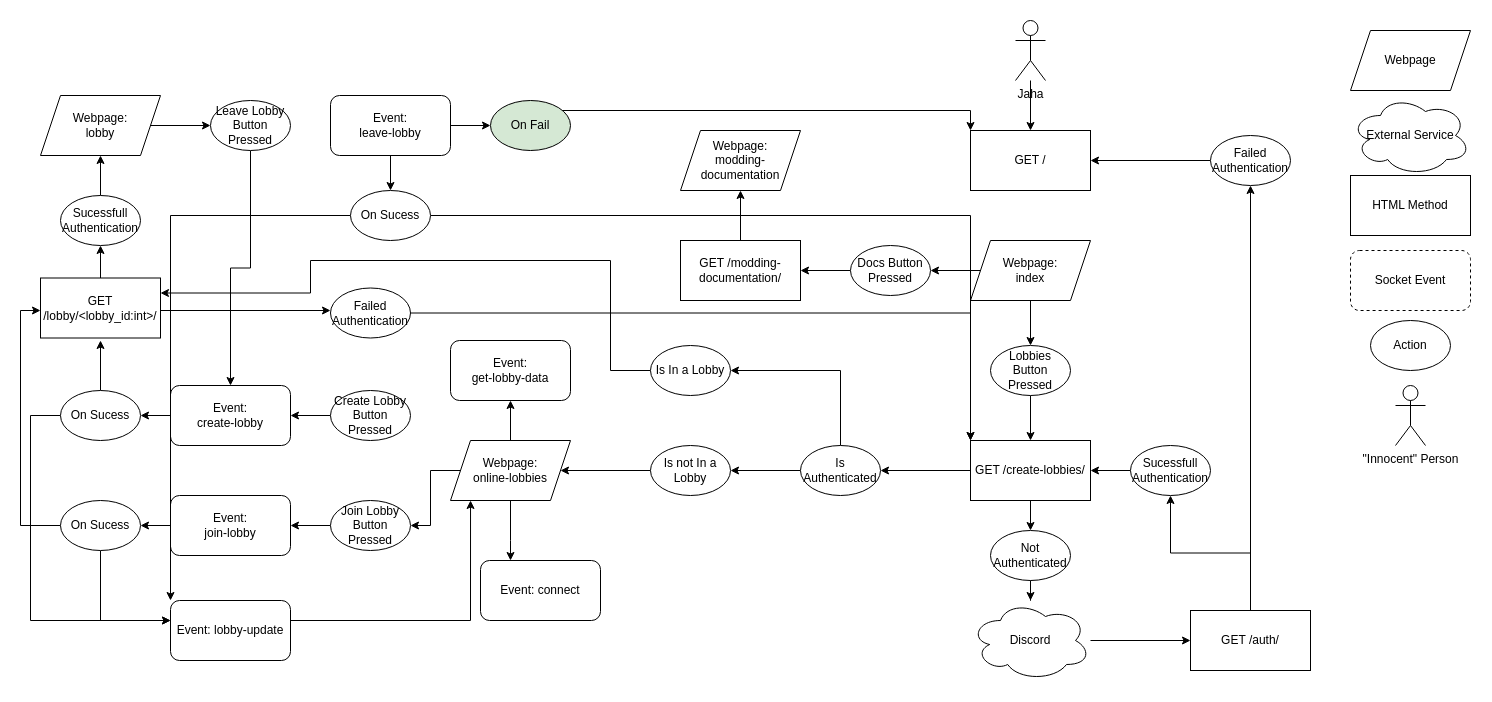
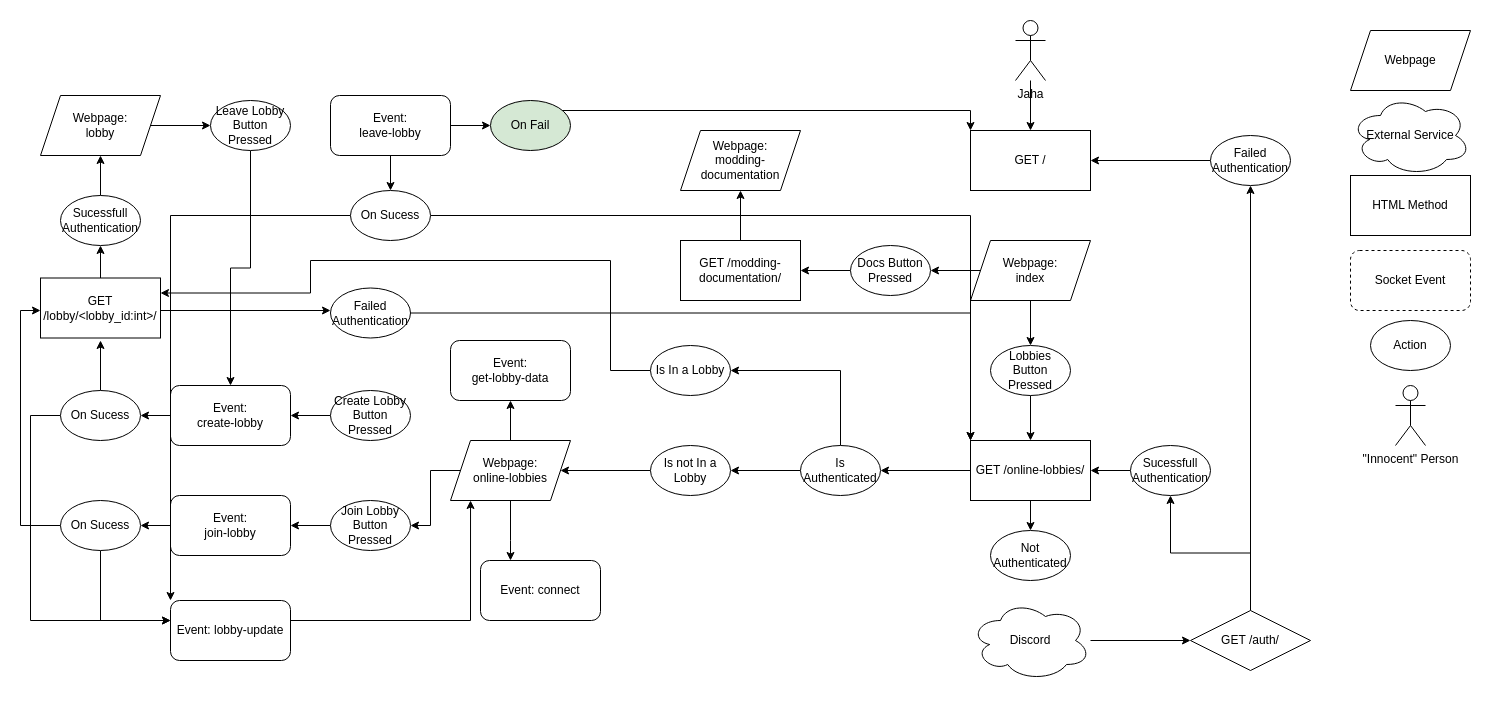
  <mxCell id="0" />
  <mxCell id="1" parent="0" />
  <mxCell id="2" value="" style="edgeStyle=orthogonalEdgeStyle;rounded=0;orthogonalLoop=1;jettySize=auto;html=1;" parent="1" source="4" target="16" edge="1"><mxGeometry relative="1" as="geometry" /></mxCell>
  <mxCell id="3" value="" style="edgeStyle=orthogonalEdgeStyle;rounded=0;orthogonalLoop=1;jettySize=auto;html=1;" parent="1" source="4" target="19" edge="1"><mxGeometry relative="1" as="geometry" /></mxCell>
- <mxCell id="4" value="GET /create-lobbies/" style="rounded=0;whiteSpace=wrap;html=1;" parent="1" vertex="1"><mxGeometry x="970" y="440" width="120" height="60" as="geometry" /></mxCell>
+ <mxCell id="4" value="GET /online-lobbies/" style="rounded=0;whiteSpace=wrap;html=1;" parent="1" vertex="1"><mxGeometry x="970" y="440" width="120" height="60" as="geometry" /></mxCell>
  <mxCell id="5" value="" style="edgeStyle=orthogonalEdgeStyle;rounded=0;orthogonalLoop=1;jettySize=auto;html=1;" parent="1" source="6" target="10" edge="1"><mxGeometry relative="1" as="geometry" /></mxCell>
  <mxCell id="6" value="Discord" style="ellipse;shape=cloud;whiteSpace=wrap;html=1;" parent="1" vertex="1"><mxGeometry x="970" y="600" width="120" height="80" as="geometry" /></mxCell>
  <mxCell id="7" value="GET /" style="rounded=0;whiteSpace=wrap;html=1;" parent="1" vertex="1"><mxGeometry x="970" y="130" width="120" height="60" as="geometry" /></mxCell>
  <mxCell id="8" style="edgeStyle=orthogonalEdgeStyle;rounded=0;orthogonalLoop=1;jettySize=auto;html=1;entryX=0.5;entryY=1;entryDx=0;entryDy=0;" parent="1" source="10" target="12" edge="1"><mxGeometry relative="1" as="geometry" /></mxCell>
  <mxCell id="9" style="edgeStyle=orthogonalEdgeStyle;rounded=0;orthogonalLoop=1;jettySize=auto;html=1;entryX=0.5;entryY=1;entryDx=0;entryDy=0;" parent="1" source="10" target="14" edge="1"><mxGeometry relative="1" as="geometry" /></mxCell>
- <mxCell id="10" value="GET /auth/" style="rounded=0;whiteSpace=wrap;html=1;" parent="1" vertex="1"><mxGeometry x="1190" y="610" width="120" height="60" as="geometry" /></mxCell>
+ <mxCell id="10" value="GET /auth/" style="rhombus;whiteSpace=wrap;html=1;" parent="1" vertex="1"><mxGeometry x="1190" y="610" width="120" height="60" as="geometry" /></mxCell>
  <mxCell id="11" style="edgeStyle=orthogonalEdgeStyle;rounded=0;orthogonalLoop=1;jettySize=auto;html=1;entryX=1;entryY=0.5;entryDx=0;entryDy=0;" parent="1" source="12" target="7" edge="1"><mxGeometry relative="1" as="geometry" /></mxCell>
  <mxCell id="12" value="Failed Authentication" style="ellipse;whiteSpace=wrap;html=1;" parent="1" vertex="1"><mxGeometry x="1210" y="135" width="80" height="50" as="geometry" /></mxCell>
  <mxCell id="13" style="edgeStyle=orthogonalEdgeStyle;rounded=0;orthogonalLoop=1;jettySize=auto;html=1;entryX=1;entryY=0.5;entryDx=0;entryDy=0;" parent="1" source="14" target="4" edge="1"><mxGeometry relative="1" as="geometry" /></mxCell>
  <mxCell id="14" value="Sucessfull Authentication" style="ellipse;whiteSpace=wrap;html=1;" parent="1" vertex="1"><mxGeometry x="1130" y="445" width="80" height="50" as="geometry" /></mxCell>
- <mxCell id="15" value="" style="edgeStyle=orthogonalEdgeStyle;rounded=0;orthogonalLoop=1;jettySize=auto;html=1;" parent="1" source="16" target="6" edge="1"><mxGeometry relative="1" as="geometry" /></mxCell>
  <mxCell id="16" value="Not&lt;div&gt;Authenticated&lt;/div&gt;" style="ellipse;whiteSpace=wrap;html=1;" parent="1" vertex="1"><mxGeometry x="990" y="530" width="80" height="50" as="geometry" /></mxCell>
  <mxCell id="17" value="" style="edgeStyle=orthogonalEdgeStyle;rounded=0;orthogonalLoop=1;jettySize=auto;html=1;" parent="1" source="19" target="70" edge="1"><mxGeometry relative="1" as="geometry" /></mxCell>
  <mxCell id="18" style="edgeStyle=orthogonalEdgeStyle;rounded=0;orthogonalLoop=1;jettySize=auto;html=1;entryX=1;entryY=0.5;entryDx=0;entryDy=0;" parent="1" source="19" target="72" edge="1"><mxGeometry relative="1" as="geometry"><Array as="points"><mxPoint x="840" y="370" /></Array></mxGeometry></mxCell>
  <mxCell id="19" value="Is&lt;div&gt;Authenticated&lt;/div&gt;" style="ellipse;whiteSpace=wrap;html=1;" parent="1" vertex="1"><mxGeometry x="800" y="445" width="80" height="50" as="geometry" /></mxCell>
  <mxCell id="20" value="Event: connect" style="rounded=1;whiteSpace=wrap;html=1;" parent="1" vertex="1"><mxGeometry x="480" y="560" width="120" height="60" as="geometry" /></mxCell>
  <mxCell id="21" value="" style="edgeStyle=orthogonalEdgeStyle;rounded=0;orthogonalLoop=1;jettySize=auto;html=1;" parent="1" source="24" target="38" edge="1"><mxGeometry relative="1" as="geometry" /></mxCell>
  <mxCell id="22" value="" style="edgeStyle=orthogonalEdgeStyle;rounded=0;orthogonalLoop=1;jettySize=auto;html=1;" parent="1" source="24" target="47" edge="1"><mxGeometry relative="1" as="geometry" /></mxCell>
  <mxCell id="23" value="" style="edgeStyle=orthogonalEdgeStyle;rounded=0;orthogonalLoop=1;jettySize=auto;html=1;" parent="1" source="24" target="20" edge="1"><mxGeometry relative="1" as="geometry"><Array as="points"><mxPoint x="510" y="540" /><mxPoint x="510" y="540" /></Array></mxGeometry></mxCell>
  <mxCell id="24" value="Webpage:&lt;div&gt;online-lobbies&lt;/div&gt;" style="shape=parallelogram;perimeter=parallelogramPerimeter;whiteSpace=wrap;html=1;fixedSize=1;" parent="1" vertex="1"><mxGeometry x="450" y="440" width="120" height="60" as="geometry" /></mxCell>
  <mxCell id="25" value="" style="edgeStyle=orthogonalEdgeStyle;rounded=0;orthogonalLoop=1;jettySize=auto;html=1;" parent="1" source="27" target="40" edge="1"><mxGeometry relative="1" as="geometry" /></mxCell>
  <mxCell id="26" style="edgeStyle=orthogonalEdgeStyle;rounded=0;orthogonalLoop=1;jettySize=auto;html=1;entryX=0.5;entryY=0;entryDx=0;entryDy=0;" parent="1" source="27" target="42" edge="1"><mxGeometry relative="1" as="geometry" /></mxCell>
  <mxCell id="27" value="Webpage:&lt;div&gt;index&lt;/div&gt;" style="shape=parallelogram;perimeter=parallelogramPerimeter;whiteSpace=wrap;html=1;fixedSize=1;" parent="1" vertex="1"><mxGeometry x="970" y="240" width="120" height="60" as="geometry" /></mxCell>
  <mxCell id="28" value="" style="edgeStyle=orthogonalEdgeStyle;rounded=0;orthogonalLoop=1;jettySize=auto;html=1;" parent="1" source="29" target="30" edge="1"><mxGeometry relative="1" as="geometry" /></mxCell>
  <mxCell id="29" value="GET&amp;nbsp;&lt;span style=&quot;background-color: transparent; color: light-dark(rgb(0, 0, 0), rgb(255, 255, 255));&quot;&gt;/modding-documentation/&lt;/span&gt;" style="rounded=0;whiteSpace=wrap;html=1;" parent="1" vertex="1"><mxGeometry x="680" y="240" width="120" height="60" as="geometry" /></mxCell>
  <mxCell id="30" value="Webpage:&lt;div&gt;modding-documentation&lt;/div&gt;" style="shape=parallelogram;perimeter=parallelogramPerimeter;whiteSpace=wrap;html=1;fixedSize=1;" parent="1" vertex="1"><mxGeometry x="680" y="130" width="120" height="60" as="geometry" /></mxCell>
  <mxCell id="31" value="HTML Method" style="rounded=0;whiteSpace=wrap;html=1;" parent="1" vertex="1"><mxGeometry x="1350" y="175" width="120" height="60" as="geometry" /></mxCell>
  <mxCell id="32" value="Webpage" style="shape=parallelogram;perimeter=parallelogramPerimeter;whiteSpace=wrap;html=1;fixedSize=1;" parent="1" vertex="1"><mxGeometry x="1350" y="30" width="120" height="60" as="geometry" /></mxCell>
  <mxCell id="33" value="Action" style="ellipse;whiteSpace=wrap;html=1;" parent="1" vertex="1"><mxGeometry x="1370" width="80" height="50" as="geometry" y="320" /></mxCell>
  <mxCell id="34" value="External Service" style="ellipse;shape=cloud;whiteSpace=wrap;html=1;" parent="1" vertex="1"><mxGeometry x="1350" y="95" width="120" height="80" as="geometry" /></mxCell>
  <mxCell id="35" value="" style="edgeStyle=orthogonalEdgeStyle;rounded=0;orthogonalLoop=1;jettySize=auto;html=1;" parent="1" source="36" target="7" edge="1"><mxGeometry relative="1" as="geometry" /></mxCell>
  <mxCell id="36" value="Jaha" style="shape=umlActor;verticalLabelPosition=bottom;verticalAlign=top;html=1;outlineConnect=0;" parent="1" vertex="1"><mxGeometry x="1015" y="20" width="30" height="60" as="geometry" /></mxCell>
  <mxCell id="37" value="Socket Event" style="rounded=1;whiteSpace=wrap;html=1;dashed=1;" parent="1" vertex="1"><mxGeometry x="1350" y="250" width="120" height="60" as="geometry" /></mxCell>
  <mxCell id="38" value="Event:&lt;div&gt;get-lobby-data&lt;/div&gt;" style="rounded=1;whiteSpace=wrap;html=1;" parent="1" vertex="1"><mxGeometry x="450" y="340" width="120" height="60" as="geometry" /></mxCell>
  <mxCell id="39" value="" style="edgeStyle=orthogonalEdgeStyle;rounded=0;orthogonalLoop=1;jettySize=auto;html=1;" parent="1" source="40" target="29" edge="1"><mxGeometry relative="1" as="geometry" /></mxCell>
  <mxCell id="40" value="Docs Button&lt;div&gt;Pressed&lt;/div&gt;" style="ellipse;whiteSpace=wrap;html=1;" parent="1" vertex="1"><mxGeometry x="850" y="245" width="80" height="50" as="geometry" /></mxCell>
  <mxCell id="41" value="" style="edgeStyle=orthogonalEdgeStyle;rounded=0;orthogonalLoop=1;jettySize=auto;html=1;" parent="1" source="42" target="4" edge="1"><mxGeometry relative="1" as="geometry" /></mxCell>
  <mxCell id="42" value="Lobbies Button&lt;div&gt;Pressed&lt;/div&gt;" style="ellipse;whiteSpace=wrap;html=1;" parent="1" vertex="1"><mxGeometry x="990" y="345" width="80" height="50" as="geometry" /></mxCell>
  <mxCell id="43" value="&quot;Innocent&quot; Person" style="shape=umlActor;verticalLabelPosition=bottom;verticalAlign=top;html=1;outlineConnect=0;" parent="1" vertex="1"><mxGeometry x="1395" y="385" width="30" height="60" as="geometry" /></mxCell>
  <mxCell id="44" value="" style="edgeStyle=orthogonalEdgeStyle;rounded=0;orthogonalLoop=1;jettySize=auto;html=1;" parent="1" source="45" target="49" edge="1"><mxGeometry relative="1" as="geometry" /></mxCell>
  <mxCell id="45" value="Create Lobby Button&lt;div&gt;Pressed&lt;/div&gt;" style="ellipse;whiteSpace=wrap;html=1;" parent="1" vertex="1"><mxGeometry x="330" y="390" width="80" height="50" as="geometry" /></mxCell>
  <mxCell id="46" value="" style="edgeStyle=orthogonalEdgeStyle;rounded=0;orthogonalLoop=1;jettySize=auto;html=1;" parent="1" source="47" target="54" edge="1"><mxGeometry relative="1" as="geometry" /></mxCell>
  <mxCell id="47" value="Join Lobby Button&lt;div&gt;Pressed&lt;/div&gt;" style="ellipse;whiteSpace=wrap;html=1;" parent="1" vertex="1"><mxGeometry x="330" y="500" width="80" height="50" as="geometry" /></mxCell>
  <mxCell id="48" value="" style="edgeStyle=orthogonalEdgeStyle;rounded=0;orthogonalLoop=1;jettySize=auto;html=1;" parent="1" source="49" target="52" edge="1"><mxGeometry relative="1" as="geometry" /></mxCell>
  <mxCell id="49" value="Event:&lt;div&gt;create-lobby&lt;/div&gt;" style="rounded=1;whiteSpace=wrap;html=1;" parent="1" vertex="1"><mxGeometry x="170" y="385" width="120" height="60" as="geometry" /></mxCell>
  <mxCell id="50" style="edgeStyle=orthogonalEdgeStyle;rounded=0;orthogonalLoop=1;jettySize=auto;html=1;entryX=0;entryY=0.5;entryDx=0;entryDy=0;" parent="1" source="52" edge="1"><mxGeometry relative="1" as="geometry"><mxPoint x="170" y="620" as="targetPoint" /><Array as="points"><mxPoint x="30" y="415" /><mxPoint x="30" y="620" /></Array></mxGeometry></mxCell>
  <mxCell id="51" value="" style="edgeStyle=orthogonalEdgeStyle;rounded=0;orthogonalLoop=1;jettySize=auto;html=1;" parent="1" source="52" edge="1"><mxGeometry relative="1" as="geometry"><mxPoint x="100" y="340" as="targetPoint" /></mxGeometry></mxCell>
  <mxCell id="52" value="On Sucess" style="ellipse;whiteSpace=wrap;html=1;" parent="1" vertex="1"><mxGeometry x="60" y="390" width="80" height="50" as="geometry" /></mxCell>
  <mxCell id="53" value="" style="edgeStyle=orthogonalEdgeStyle;rounded=0;orthogonalLoop=1;jettySize=auto;html=1;" parent="1" source="54" target="57" edge="1"><mxGeometry relative="1" as="geometry" /></mxCell>
  <mxCell id="54" value="Event:&lt;div&gt;join-lobby&lt;/div&gt;" style="rounded=1;whiteSpace=wrap;html=1;" parent="1" vertex="1"><mxGeometry x="170" y="495" width="120" height="60" as="geometry" /></mxCell>
  <mxCell id="55" style="edgeStyle=orthogonalEdgeStyle;rounded=0;orthogonalLoop=1;jettySize=auto;html=1;entryX=0;entryY=0.5;entryDx=0;entryDy=0;" parent="1" source="57" edge="1"><mxGeometry relative="1" as="geometry"><mxPoint x="170" y="620" as="targetPoint" /><Array as="points"><mxPoint x="100" y="620" /></Array></mxGeometry></mxCell>
  <mxCell id="56" style="edgeStyle=orthogonalEdgeStyle;rounded=0;orthogonalLoop=1;jettySize=auto;html=1;entryX=0;entryY=0.5;entryDx=0;entryDy=0;" parent="1" source="57" edge="1"><mxGeometry relative="1" as="geometry"><mxPoint x="40" y="310" as="targetPoint" /><Array as="points"><mxPoint x="20" y="525" /><mxPoint x="20" y="310" /></Array></mxGeometry></mxCell>
  <mxCell id="57" value="On Sucess" style="ellipse;whiteSpace=wrap;html=1;" parent="1" vertex="1"><mxGeometry x="60" y="500" width="80" height="50" as="geometry" /></mxCell>
  <mxCell id="58" style="edgeStyle=orthogonalEdgeStyle;rounded=0;orthogonalLoop=1;jettySize=auto;html=1;entryX=0.167;entryY=1;entryDx=0;entryDy=0;entryPerimeter=0;" parent="1" target="24" edge="1"><mxGeometry relative="1" as="geometry"><mxPoint x="290" y="620" as="sourcePoint" /><Array as="points"><mxPoint x="470" y="620" /></Array></mxGeometry></mxCell>
  <mxCell id="59" value="Event: lobby-update" style="rounded=1;whiteSpace=wrap;html=1;" parent="1" vertex="1"><mxGeometry x="170" y="600" width="120" height="60" as="geometry" /></mxCell>
  <mxCell id="60" style="edgeStyle=orthogonalEdgeStyle;rounded=0;orthogonalLoop=1;jettySize=auto;html=1;entryX=0;entryY=0.5;entryDx=0;entryDy=0;" parent="1" edge="1"><mxGeometry relative="1" as="geometry"><mxPoint x="160" y="310" as="sourcePoint" /><mxPoint x="330" y="310" as="targetPoint" /></mxGeometry></mxCell>
  <mxCell id="61" value="" style="edgeStyle=orthogonalEdgeStyle;rounded=0;orthogonalLoop=1;jettySize=auto;html=1;" parent="1" source="62" target="66" edge="1"><mxGeometry relative="1" as="geometry" /></mxCell>
  <mxCell id="62" value="GET /lobby/&amp;lt;lobby_id:int&amp;gt;/" style="rounded=0;whiteSpace=wrap;html=1;" parent="1" vertex="1"><mxGeometry x="40" y="277.5" width="120" height="60" as="geometry" /></mxCell>
  <mxCell id="63" style="edgeStyle=orthogonalEdgeStyle;rounded=0;orthogonalLoop=1;jettySize=auto;html=1;entryX=0;entryY=0;entryDx=0;entryDy=0;" parent="1" source="64" target="4" edge="1"><mxGeometry relative="1" as="geometry" /></mxCell>
  <mxCell id="64" value="Failed&lt;div&gt;Authentication&lt;/div&gt;" style="ellipse;whiteSpace=wrap;html=1;" parent="1" vertex="1"><mxGeometry x="330" y="287.5" width="80" height="50" as="geometry" /></mxCell>
  <mxCell id="65" value="" style="edgeStyle=orthogonalEdgeStyle;rounded=0;orthogonalLoop=1;jettySize=auto;html=1;" parent="1" source="66" target="68" edge="1"><mxGeometry relative="1" as="geometry" /></mxCell>
  <mxCell id="66" value="Sucessfull Authentication" style="ellipse;whiteSpace=wrap;html=1;" parent="1" vertex="1"><mxGeometry x="60" y="195" width="80" height="50" as="geometry" /></mxCell>
  <mxCell id="67" value="" style="edgeStyle=orthogonalEdgeStyle;rounded=0;orthogonalLoop=1;jettySize=auto;html=1;" parent="1" source="68" target="74" edge="1"><mxGeometry relative="1" as="geometry" /></mxCell>
  <mxCell id="68" value="Webpage:&lt;div&gt;lobby&lt;/div&gt;" style="shape=parallelogram;perimeter=parallelogramPerimeter;whiteSpace=wrap;html=1;fixedSize=1;" parent="1" vertex="1"><mxGeometry x="40" y="95" width="120" height="60" as="geometry" /></mxCell>
  <mxCell id="69" value="" style="edgeStyle=orthogonalEdgeStyle;rounded=0;orthogonalLoop=1;jettySize=auto;html=1;" parent="1" source="70" target="24" edge="1"><mxGeometry relative="1" as="geometry" /></mxCell>
  <mxCell id="70" value="Is not In a Lobby" style="ellipse;whiteSpace=wrap;html=1;" parent="1" vertex="1"><mxGeometry x="650" y="445" width="80" height="50" as="geometry" /></mxCell>
  <mxCell id="71" style="edgeStyle=orthogonalEdgeStyle;rounded=0;orthogonalLoop=1;jettySize=auto;html=1;entryX=1;entryY=0.25;entryDx=0;entryDy=0;" parent="1" source="72" target="62" edge="1"><mxGeometry relative="1" as="geometry"><Array as="points"><mxPoint x="610" y="370" /><mxPoint x="610" y="260" /><mxPoint x="310" y="260" /><mxPoint x="310" y="293" /></Array></mxGeometry></mxCell>
  <mxCell id="72" value="Is In a Lobby" style="ellipse;whiteSpace=wrap;html=1;" parent="1" vertex="1"><mxGeometry x="650" y="345" width="80" height="50" as="geometry" /></mxCell>
  <mxCell id="73" value="" style="edgeStyle=orthogonalEdgeStyle;rounded=0;orthogonalLoop=1;jettySize=auto;html=1;" parent="1" source="74" target="49" edge="1"><mxGeometry relative="1" as="geometry" /></mxCell>
  <mxCell id="74" value="Leave Lobby Button Pressed" style="ellipse;whiteSpace=wrap;html=1;" parent="1" vertex="1"><mxGeometry x="210" y="100" width="80" height="50" as="geometry" /></mxCell>
  <mxCell id="75" value="" style="edgeStyle=orthogonalEdgeStyle;rounded=0;orthogonalLoop=1;jettySize=auto;html=1;" parent="1" source="77" target="80" edge="1"><mxGeometry relative="1" as="geometry" /></mxCell>
  <mxCell id="76" value="" style="edgeStyle=orthogonalEdgeStyle;rounded=0;orthogonalLoop=1;jettySize=auto;html=1;" parent="1" source="77" target="82" edge="1"><mxGeometry relative="1" as="geometry" /></mxCell>
  <mxCell id="77" value="Event:&lt;div&gt;leave-lobby&lt;/div&gt;" style="rounded=1;whiteSpace=wrap;html=1;" parent="1" vertex="1"><mxGeometry x="330" y="95" width="120" height="60" as="geometry" /></mxCell>
  <mxCell id="78" style="edgeStyle=orthogonalEdgeStyle;rounded=0;orthogonalLoop=1;jettySize=auto;html=1;entryX=0;entryY=0;entryDx=0;entryDy=0;" parent="1" source="80" target="4" edge="1"><mxGeometry relative="1" as="geometry" /></mxCell>
  <mxCell id="79" style="edgeStyle=orthogonalEdgeStyle;rounded=0;orthogonalLoop=1;jettySize=auto;html=1;entryX=0;entryY=0;entryDx=0;entryDy=0;" edge="1" parent="1" source="80" target="59"><mxGeometry relative="1" as="geometry" /></mxCell>
  <mxCell id="80" value="On Sucess" style="ellipse;whiteSpace=wrap;html=1;" parent="1" vertex="1"><mxGeometry x="350" y="190" width="80" height="50" as="geometry" /></mxCell>
  <mxCell id="81" style="edgeStyle=orthogonalEdgeStyle;rounded=0;orthogonalLoop=1;jettySize=auto;html=1;entryX=0;entryY=0;entryDx=0;entryDy=0;" parent="1" source="82" target="7" edge="1"><mxGeometry relative="1" as="geometry"><Array as="points"><mxPoint x="970" y="110" /></Array></mxGeometry></mxCell>
  <mxCell id="82" value="On Fail" style="ellipse;whiteSpace=wrap;html=1;fillColor=#d5e8d4;" parent="1" vertex="1"><mxGeometry x="490" y="100" width="80" height="50" as="geometry" /></mxCell>
